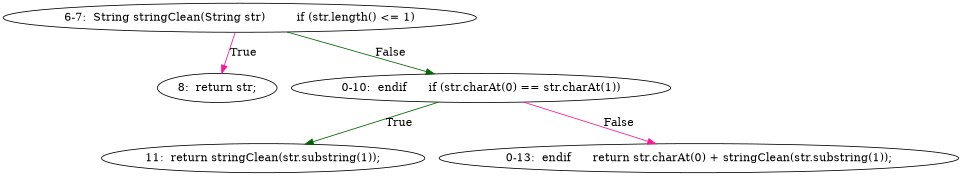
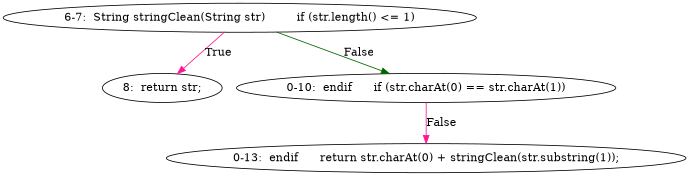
  digraph {
    edge [color=deeppink]
    n1 [label="6-7:  String stringClean(String str)	if (str.length() <= 1)"]
    n2 [label="8:  return str;"]
    n3 [label="0-10:  endif	if (str.charAt(0) == str.charAt(1))"]
-   n4 [label="11:  return stringClean(str.substring(1));"]
    n5 [label="0-13:  endif	return str.charAt(0) + stringClean(str.substring(1));"]
    n1 -> n2 [label=True]
    n1 -> n3 [label=False color=darkgreen]
-   n3 -> n4 [label=True color=darkgreen]
    n3 -> n5 [label=False]
  }
